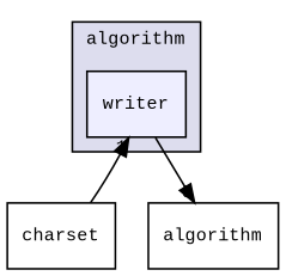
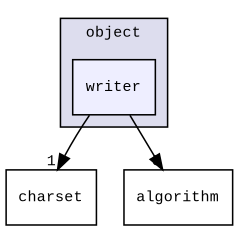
  digraph {
    compound=true
    node [fontname=CourierNew fontsize=10 shape=box]
    edge [labeldistance=1.5 labelfontname=CourierNew labelfontsize=10]
    n1 [fillcolor="#eeeeff" label=writer pencolor=black style=filled]
    n2 [label=charset]
    n3 [label=algorithm]
    subgraph cluster_1 {
      bgcolor="#ddddee"
      fontname=CourierNew
      fontsize=10
-     label=algorithm
+     label=object
      pencolor=black
      n1
    }
-   n2 -> n1 [headlabel=1]
+   n1 -> n2 [headlabel=1]
    n1 -> n3 [headlabel=5]
  }
